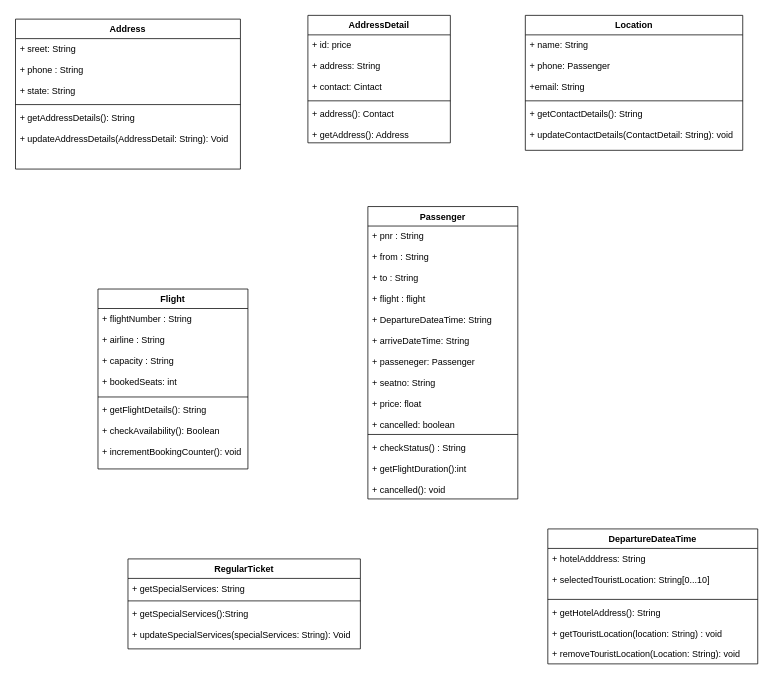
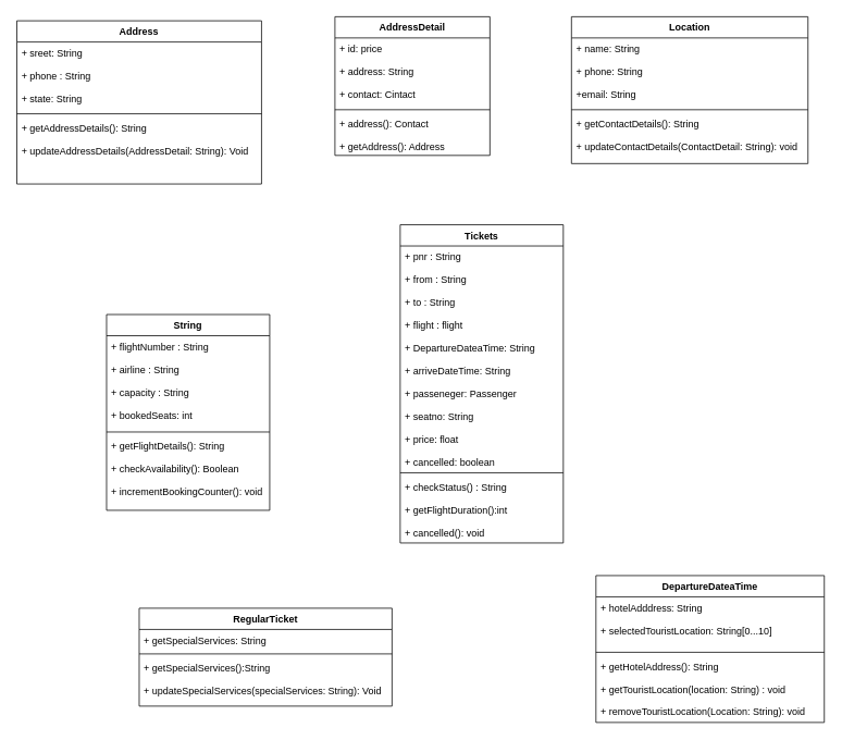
  <mxCell id="0" />
  <mxCell id="1" parent="0" />
  <mxCell id="2" value="Address" style="swimlane;fontStyle=1;align=center;verticalAlign=top;childLayout=stackLayout;horizontal=1;startSize=26;horizontalStack=0;resizeParent=1;resizeParentMax=0;resizeLast=0;collapsible=1;marginBottom=0;" parent="1" vertex="1"><mxGeometry x="20" y="25" width="300" height="200" as="geometry" /></mxCell>
  <mxCell id="3" value="+ sreet: String&#10;&#10;+ phone : String&#10;&#10;+ state: String" style="text;strokeColor=none;fillColor=none;align=left;verticalAlign=top;spacingLeft=4;spacingRight=4;overflow=hidden;rotatable=0;points=[[0,0.5],[1,0.5]];portConstraint=eastwest;" parent="2" vertex="1"><mxGeometry y="26" width="300" height="84" as="geometry" /></mxCell>
  <mxCell id="4" value="" style="line;strokeWidth=1;fillColor=none;align=left;verticalAlign=middle;spacingTop=-1;spacingLeft=3;spacingRight=3;rotatable=0;labelPosition=right;points=[];portConstraint=eastwest;" parent="2" vertex="1"><mxGeometry y="110" width="300" height="8" as="geometry" /></mxCell>
  <mxCell id="5" value="+ getAddressDetails(): String&#10;&#10;+ updateAddressDetails(AddressDetail: String): Void&#10;" style="text;strokeColor=none;fillColor=none;align=left;verticalAlign=top;spacingLeft=4;spacingRight=4;overflow=hidden;rotatable=0;points=[[0,0.5],[1,0.5]];portConstraint=eastwest;" parent="2" vertex="1"><mxGeometry y="118" width="300" height="82" as="geometry" /></mxCell>
  <mxCell id="6" value="Location" style="swimlane;fontStyle=1;align=center;verticalAlign=top;childLayout=stackLayout;horizontal=1;startSize=26;horizontalStack=0;resizeParent=1;resizeParentMax=0;resizeLast=0;collapsible=1;marginBottom=0;" parent="1" vertex="1"><mxGeometry x="700" y="20" width="290" height="180" as="geometry" /></mxCell>
- <mxCell id="7" value="+ name: String&#10;&#10;+ phone: Passenger&#10;&#10;+email: String" style="text;strokeColor=none;fillColor=none;align=left;verticalAlign=top;spacingLeft=4;spacingRight=4;overflow=hidden;rotatable=0;points=[[0,0.5],[1,0.5]];portConstraint=eastwest;" parent="6" vertex="1"><mxGeometry y="26" width="290" height="84" as="geometry" /></mxCell>
+ <mxCell id="7" value="+ name: String&#10;&#10;+ phone: String&#10;&#10;+email: String" style="text;strokeColor=none;fillColor=none;align=left;verticalAlign=top;spacingLeft=4;spacingRight=4;overflow=hidden;rotatable=0;points=[[0,0.5],[1,0.5]];portConstraint=eastwest;" parent="6" vertex="1"><mxGeometry y="26" width="290" height="84" as="geometry" /></mxCell>
  <mxCell id="8" value="" style="line;strokeWidth=1;fillColor=none;align=left;verticalAlign=middle;spacingTop=-1;spacingLeft=3;spacingRight=3;rotatable=0;labelPosition=right;points=[];portConstraint=eastwest;" parent="6" vertex="1"><mxGeometry y="110" width="290" height="8" as="geometry" /></mxCell>
  <mxCell id="9" value="+ getContactDetails(): String&#10;&#10;+ updateContactDetails(ContactDetail: String): void" style="text;strokeColor=none;fillColor=none;align=left;verticalAlign=top;spacingLeft=4;spacingRight=4;overflow=hidden;rotatable=0;points=[[0,0.5],[1,0.5]];portConstraint=eastwest;" parent="6" vertex="1"><mxGeometry y="118" width="290" height="62" as="geometry" /></mxCell>
  <mxCell id="10" value="AddressDetail" style="swimlane;fontStyle=1;align=center;verticalAlign=top;childLayout=stackLayout;horizontal=1;startSize=26;horizontalStack=0;resizeParent=1;resizeParentMax=0;resizeLast=0;collapsible=1;marginBottom=0;" parent="1" vertex="1"><mxGeometry x="410" y="20" width="190" height="170" as="geometry" /></mxCell>
  <mxCell id="11" value="+ id: price&#10;&#10;+ address: String&#10;&#10;+ contact: Cintact" style="text;strokeColor=none;fillColor=none;align=left;verticalAlign=top;spacingLeft=4;spacingRight=4;overflow=hidden;rotatable=0;points=[[0,0.5],[1,0.5]];portConstraint=eastwest;" parent="10" vertex="1"><mxGeometry y="26" width="190" height="84" as="geometry" /></mxCell>
  <mxCell id="12" value="" style="line;strokeWidth=1;fillColor=none;align=left;verticalAlign=middle;spacingTop=-1;spacingLeft=3;spacingRight=3;rotatable=0;labelPosition=right;points=[];portConstraint=eastwest;" parent="10" vertex="1"><mxGeometry y="110" width="190" height="8" as="geometry" /></mxCell>
  <mxCell id="13" value="+ address(): Contact&#10;&#10;+ getAddress(): Address" style="text;strokeColor=none;fillColor=none;align=left;verticalAlign=top;spacingLeft=4;spacingRight=4;overflow=hidden;rotatable=0;points=[[0,0.5],[1,0.5]];portConstraint=eastwest;" parent="10" vertex="1"><mxGeometry y="118" width="190" height="52" as="geometry" /></mxCell>
- <mxCell id="14" value="Flight" style="swimlane;fontStyle=1;align=center;verticalAlign=top;childLayout=stackLayout;horizontal=1;startSize=26;horizontalStack=0;resizeParent=1;resizeParentMax=0;resizeLast=0;collapsible=1;marginBottom=0;" parent="1" vertex="1"><mxGeometry x="130" y="385" width="200" height="240" as="geometry" /></mxCell>
+ <mxCell id="14" value="String" style="swimlane;fontStyle=1;align=center;verticalAlign=top;childLayout=stackLayout;horizontal=1;startSize=26;horizontalStack=0;resizeParent=1;resizeParentMax=0;resizeLast=0;collapsible=1;marginBottom=0;" parent="1" vertex="1"><mxGeometry x="130" y="385" width="200" height="240" as="geometry" /></mxCell>
  <mxCell id="15" value="+ flightNumber : String&#10;&#10;+ airline : String&#10;&#10;+ capacity : String&#10;&#10;+ bookedSeats: int &#10;" style="text;strokeColor=none;fillColor=none;align=left;verticalAlign=top;spacingLeft=4;spacingRight=4;overflow=hidden;rotatable=0;points=[[0,0.5],[1,0.5]];portConstraint=eastwest;" parent="14" vertex="1"><mxGeometry y="26" width="200" height="114" as="geometry" /></mxCell>
  <mxCell id="16" value="" style="line;strokeWidth=1;fillColor=none;align=left;verticalAlign=middle;spacingTop=-1;spacingLeft=3;spacingRight=3;rotatable=0;labelPosition=right;points=[];portConstraint=eastwest;" parent="14" vertex="1"><mxGeometry y="140" width="200" height="8" as="geometry" /></mxCell>
  <mxCell id="17" value="+ getFlightDetails(): String&#10;&#10;+ checkAvailability(): Boolean&#10;&#10;+ incrementBookingCounter(): void" style="text;strokeColor=none;fillColor=none;align=left;verticalAlign=top;spacingLeft=4;spacingRight=4;overflow=hidden;rotatable=0;points=[[0,0.5],[1,0.5]];portConstraint=eastwest;" parent="14" vertex="1"><mxGeometry y="148" width="200" height="92" as="geometry" /></mxCell>
- <mxCell id="18" value="Passenger" style="swimlane;fontStyle=1;align=center;verticalAlign=top;childLayout=stackLayout;horizontal=1;startSize=26;horizontalStack=0;resizeParent=1;resizeParentMax=0;resizeLast=0;collapsible=1;marginBottom=0;" parent="1" vertex="1"><mxGeometry x="490" y="275" width="200" height="390" as="geometry" /></mxCell>
+ <mxCell id="18" value="Tickets" style="swimlane;fontStyle=1;align=center;verticalAlign=top;childLayout=stackLayout;horizontal=1;startSize=26;horizontalStack=0;resizeParent=1;resizeParentMax=0;resizeLast=0;collapsible=1;marginBottom=0;" parent="1" vertex="1"><mxGeometry x="490" y="275" width="200" height="390" as="geometry" /></mxCell>
  <mxCell id="19" value="+ pnr : String&#10;&#10;+ from : String&#10;&#10;+ to : String&#10;&#10;+ flight : flight&#10;&#10;+ DepartureDateaTime: String&#10;&#10;+ arriveDateTime: String&#10;&#10;+ passeneger: Passenger&#10;&#10;+ seatno: String&#10;&#10;+ price: float&#10;&#10;+ cancelled: boolean&#10;" style="text;strokeColor=none;fillColor=none;align=left;verticalAlign=top;spacingLeft=4;spacingRight=4;overflow=hidden;rotatable=0;points=[[0,0.5],[1,0.5]];portConstraint=eastwest;" parent="18" vertex="1"><mxGeometry y="26" width="200" height="274" as="geometry" /></mxCell>
  <mxCell id="20" value="" style="line;strokeWidth=1;fillColor=none;align=left;verticalAlign=middle;spacingTop=-1;spacingLeft=3;spacingRight=3;rotatable=0;labelPosition=right;points=[];portConstraint=eastwest;" parent="18" vertex="1"><mxGeometry y="300" width="200" height="8" as="geometry" /></mxCell>
  <mxCell id="21" value="+ checkStatus() : String&#10;&#10;+ getFlightDuration():int&#10;&#10;+ cancelled(): void" style="text;strokeColor=none;fillColor=none;align=left;verticalAlign=top;spacingLeft=4;spacingRight=4;overflow=hidden;rotatable=0;points=[[0,0.5],[1,0.5]];portConstraint=eastwest;" parent="18" vertex="1"><mxGeometry y="308" width="200" height="82" as="geometry" /></mxCell>
  <mxCell id="22" value="RegularTicket" style="swimlane;fontStyle=1;align=center;verticalAlign=top;childLayout=stackLayout;horizontal=1;startSize=26;horizontalStack=0;resizeParent=1;resizeParentMax=0;resizeLast=0;collapsible=1;marginBottom=0;" parent="1" vertex="1"><mxGeometry x="170" y="745" width="310" height="120" as="geometry" /></mxCell>
  <mxCell id="23" value="+ getSpecialServices: String" style="text;strokeColor=none;fillColor=none;align=left;verticalAlign=top;spacingLeft=4;spacingRight=4;overflow=hidden;rotatable=0;points=[[0,0.5],[1,0.5]];portConstraint=eastwest;" parent="22" vertex="1"><mxGeometry y="26" width="310" height="26" as="geometry" /></mxCell>
  <mxCell id="24" value="" style="line;strokeWidth=1;fillColor=none;align=left;verticalAlign=middle;spacingTop=-1;spacingLeft=3;spacingRight=3;rotatable=0;labelPosition=right;points=[];portConstraint=eastwest;" parent="22" vertex="1"><mxGeometry y="52" width="310" height="8" as="geometry" /></mxCell>
  <mxCell id="25" value="+ getSpecialServices():String&#10;&#10;+ updateSpecialServices(specialServices: String): Void" style="text;strokeColor=none;fillColor=none;align=left;verticalAlign=top;spacingLeft=4;spacingRight=4;overflow=hidden;rotatable=0;points=[[0,0.5],[1,0.5]];portConstraint=eastwest;" parent="22" vertex="1"><mxGeometry y="60" width="310" height="60" as="geometry" /></mxCell>
  <mxCell id="26" value="DepartureDateaTime" style="swimlane;fontStyle=1;align=center;verticalAlign=top;childLayout=stackLayout;horizontal=1;startSize=26;horizontalStack=0;resizeParent=1;resizeParentMax=0;resizeLast=0;collapsible=1;marginBottom=0;" parent="1" vertex="1"><mxGeometry x="730" y="705" width="280" height="180" as="geometry" /></mxCell>
  <mxCell id="27" value="+ hotelAdddress: String&#10;&#10;+ selectedTouristLocation: String[0...10]" style="text;strokeColor=none;fillColor=none;align=left;verticalAlign=top;spacingLeft=4;spacingRight=4;overflow=hidden;rotatable=0;points=[[0,0.5],[1,0.5]];portConstraint=eastwest;" parent="26" vertex="1"><mxGeometry y="26" width="280" height="64" as="geometry" /></mxCell>
  <mxCell id="28" value="" style="line;strokeWidth=1;fillColor=none;align=left;verticalAlign=middle;spacingTop=-1;spacingLeft=3;spacingRight=3;rotatable=0;labelPosition=right;points=[];portConstraint=eastwest;" parent="26" vertex="1"><mxGeometry y="90" width="280" height="8" as="geometry" /></mxCell>
  <mxCell id="29" value="+ getHotelAddress(): String&#10;&#10;+ getTouristLocation(location: String) : void&#10;&#10;+ removeTouristLocation(Location: String): void&#10;&#10;+ addTouristLocation(location: String): void" style="text;strokeColor=none;fillColor=none;align=left;verticalAlign=top;spacingLeft=4;spacingRight=4;overflow=hidden;rotatable=0;points=[[0,0.5],[1,0.5]];portConstraint=eastwest;" parent="26" vertex="1"><mxGeometry y="98" width="280" height="82" as="geometry" /></mxCell>
